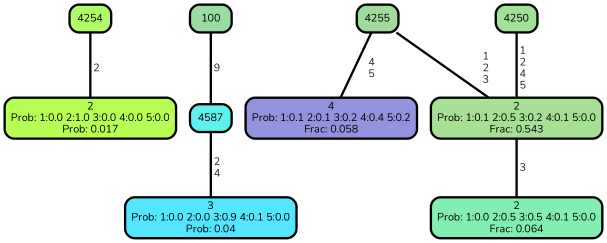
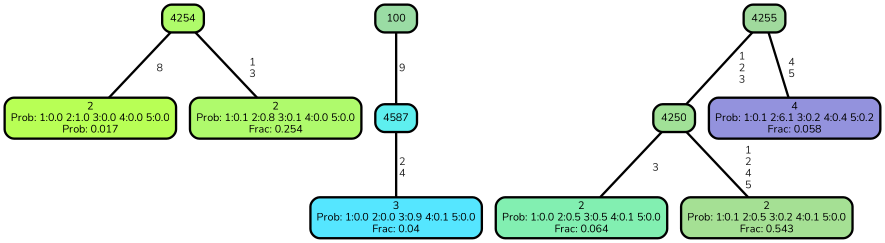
  graph {
    fontname=Nunito
    ranksep="0 equally"
    splines=straight
    node [color=black fontcolor=black fontname=Nunito penwidth=3 shape=box style="filled, rounded"]
    edge [color=black fontcolor=grey14 fontname=Nunito fontweight=bold penwidth=3]
    n1 [fillcolor="#b8ff55" label="2\nProb: 1:0.0 2:1.0 3:0.0 4:0.0 5:0.0\nProb: 0.017"]
    n2 [fillcolor="#affb6a" label=4254]
+   n3 [fillcolor="#affa6c" label="2\nProb: 1:0.1 2:0.8 3:0.1 4:0.0 5:0.0\nFrac: 0.254"]
    n4 [fillcolor="#9adca4" label=100]
    n5 [fillcolor="#5eefef" label=4587]
-   n6 [fillcolor="#55e6ff" label="3\nProb: 1:0.0 2:0.0 3:0.9 4:0.1 5:0.0\nProb: 0.04"]
+   n6 [fillcolor="#55e6ff" label="3\nProb: 1:0.0 2:0.0 3:0.9 4:0.1 5:0.0\nFrac: 0.04"]
    n7 [fillcolor="#a0da9d" label=4255]
    n8 [fillcolor="#a1e197" label=4250]
-   n9 [fillcolor="#9392dd" label="4\nProb: 1:0.1 2:0.1 3:0.2 4:0.4 5:0.2\nFrac: 0.058"]
+   n9 [fillcolor="#9392dd" label="4\nProb: 1:0.1 2:6.1 3:0.2 4:0.4 5:0.2\nFrac: 0.058"]
    n10 [fillcolor="#82efb1" label="2\nProb: 1:0.0 2:0.5 3:0.5 4:0.1 5:0.0\nFrac: 0.064"]
    n11 [fillcolor="#a5e094" label="2\nProb: 1:0.1 2:0.5 3:0.2 4:0.1 5:0.0\nFrac: 0.543"]
    subgraph sub_1 {
      rank=same
    }
-   n2 -- n1 [label=" 2"]
+   n2 -- n1 [label=" 8"]
+   n2 -- n3 [label=" 1\n 3"]
    n4 -- n5 [label=" 9"]
    n5 -- n6 [label=" 2\n 4"]
-   n7 -- n11 [label=" 1\n 2\n 3"]
+   n7 -- n8 [label=" 1\n 2\n 3"]
    n7 -- n9 [label=" 4\n 5"]
-   n11 -- n10 [label=" 3"]
+   n8 -- n10 [label=" 3"]
    n8 -- n11 [label=" 1\n 2\n 4\n 5"]
  }
